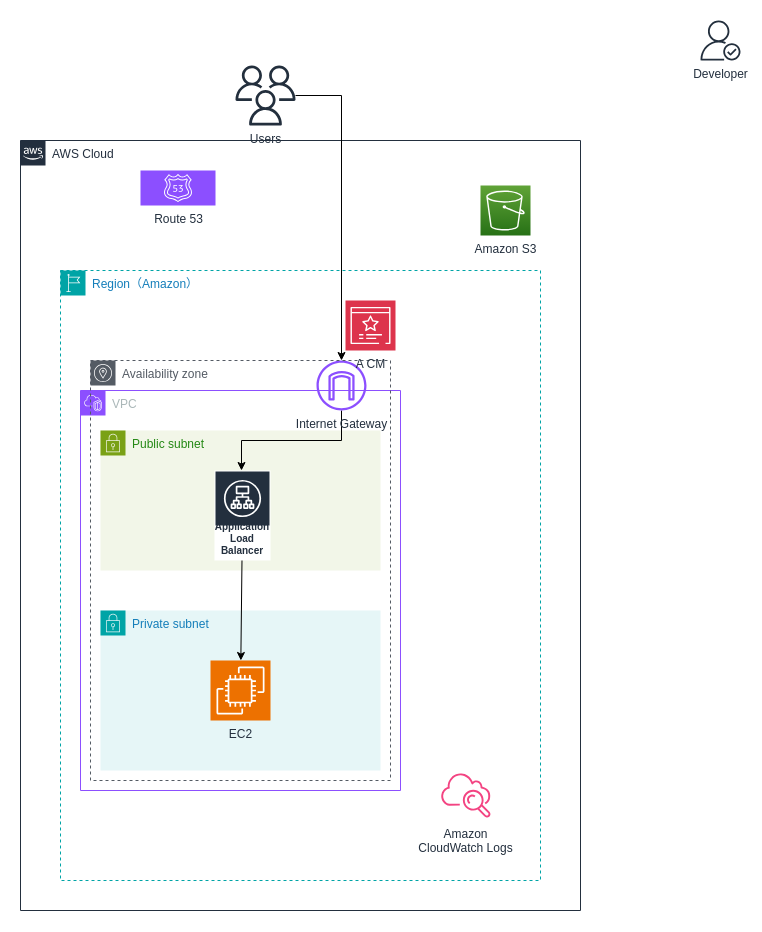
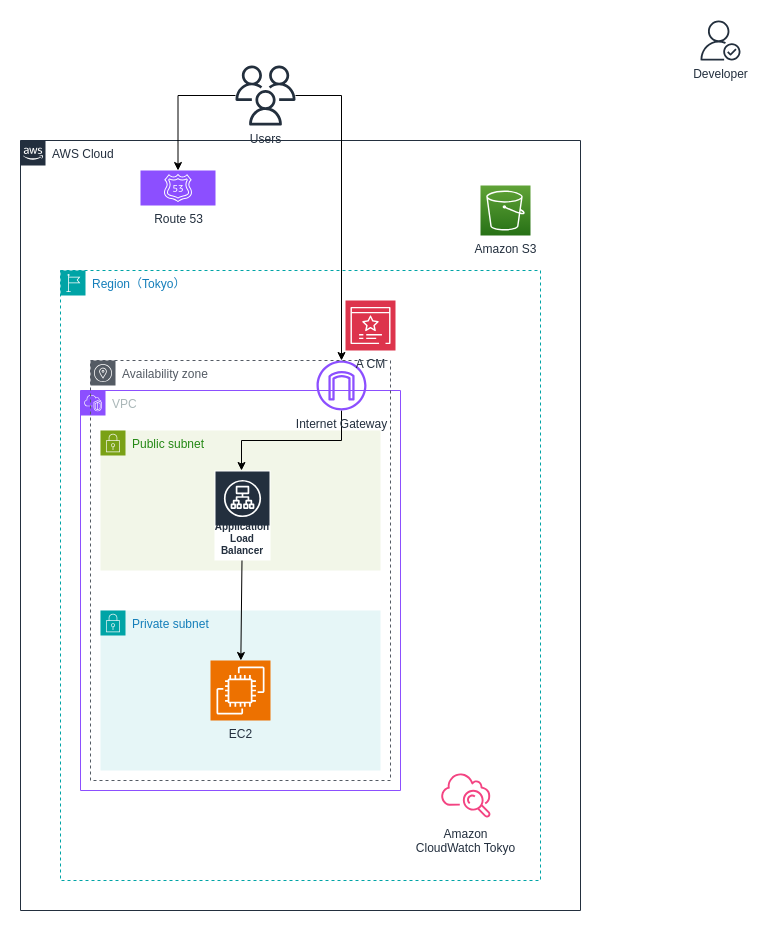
  <mxCell id="0" />
  <mxCell id="1" parent="0" />
  <mxCell id="2" value="AWS Cloud" style="points=[[0,0],[0.25,0],[0.5,0],[0.75,0],[1,0],[1,0.25],[1,0.5],[1,0.75],[1,1],[0.75,1],[0.5,1],[0.25,1],[0,1],[0,0.75],[0,0.5],[0,0.25]];outlineConnect=0;gradientColor=none;html=1;whiteSpace=wrap;fontSize=12;fontStyle=0;container=1;pointerEvents=0;collapsible=0;recursiveResize=0;shape=mxgraph.aws4.group;grIcon=mxgraph.aws4.group_aws_cloud_alt;strokeColor=#232F3E;fillColor=none;verticalAlign=top;align=left;spacingLeft=30;fontColor=#232F3E;dashed=0;" vertex="1" parent="1"><mxGeometry x="20" y="140" width="560" height="770" as="geometry" /></mxCell>
- <mxCell id="3" value="Region（Amazon）" style="points=[[0,0],[0.25,0],[0.5,0],[0.75,0],[1,0],[1,0.25],[1,0.5],[1,0.75],[1,1],[0.75,1],[0.5,1],[0.25,1],[0,1],[0,0.75],[0,0.5],[0,0.25]];outlineConnect=0;gradientColor=none;html=1;whiteSpace=wrap;fontSize=12;fontStyle=0;container=1;pointerEvents=0;collapsible=0;recursiveResize=0;shape=mxgraph.aws4.group;grIcon=mxgraph.aws4.group_region;strokeColor=#00A4A6;fillColor=none;verticalAlign=top;align=left;spacingLeft=30;fontColor=#147EBA;dashed=1;" vertex="1" parent="2"><mxGeometry x="40" y="130" width="480" height="610" as="geometry" /></mxCell>
+ <mxCell id="3" value="Region（Tokyo）" style="points=[[0,0],[0.25,0],[0.5,0],[0.75,0],[1,0],[1,0.25],[1,0.5],[1,0.75],[1,1],[0.75,1],[0.5,1],[0.25,1],[0,1],[0,0.75],[0,0.5],[0,0.25]];outlineConnect=0;gradientColor=none;html=1;whiteSpace=wrap;fontSize=12;fontStyle=0;container=1;pointerEvents=0;collapsible=0;recursiveResize=0;shape=mxgraph.aws4.group;grIcon=mxgraph.aws4.group_region;strokeColor=#00A4A6;fillColor=none;verticalAlign=top;align=left;spacingLeft=30;fontColor=#147EBA;dashed=1;" vertex="1" parent="2"><mxGeometry x="40" y="130" width="480" height="610" as="geometry" /></mxCell>
  <mxCell id="4" value="VPC" style="points=[[0,0],[0.25,0],[0.5,0],[0.75,0],[1,0],[1,0.25],[1,0.5],[1,0.75],[1,1],[0.75,1],[0.5,1],[0.25,1],[0,1],[0,0.75],[0,0.5],[0,0.25]];outlineConnect=0;gradientColor=none;html=1;whiteSpace=wrap;fontSize=12;fontStyle=0;container=1;pointerEvents=0;collapsible=0;recursiveResize=0;shape=mxgraph.aws4.group;grIcon=mxgraph.aws4.group_vpc2;strokeColor=#8C4FFF;fillColor=none;verticalAlign=top;align=left;spacingLeft=30;fontColor=#AAB7B8;dashed=0;" vertex="1" parent="3"><mxGeometry x="20" y="120" width="320" height="400" as="geometry" /></mxCell>
  <mxCell id="5" value="Public subnet" style="points=[[0,0],[0.25,0],[0.5,0],[0.75,0],[1,0],[1,0.25],[1,0.5],[1,0.75],[1,1],[0.75,1],[0.5,1],[0.25,1],[0,1],[0,0.75],[0,0.5],[0,0.25]];outlineConnect=0;gradientColor=none;html=1;whiteSpace=wrap;fontSize=12;fontStyle=0;container=1;pointerEvents=0;collapsible=0;recursiveResize=0;shape=mxgraph.aws4.group;grIcon=mxgraph.aws4.group_security_group;grStroke=0;strokeColor=#7AA116;fillColor=#F2F6E8;verticalAlign=top;align=left;spacingLeft=30;fontColor=#248814;dashed=0;" vertex="1" parent="4"><mxGeometry x="20" y="40" width="280" height="140" as="geometry" /></mxCell>
  <mxCell id="6" value="Application Load Balancer" style="sketch=0;outlineConnect=0;fontColor=#232F3E;gradientColor=none;strokeColor=#ffffff;fillColor=#232F3E;dashed=0;verticalLabelPosition=middle;verticalAlign=bottom;align=center;html=1;whiteSpace=wrap;fontSize=10;fontStyle=1;spacing=3;shape=mxgraph.aws4.productIcon;prIcon=mxgraph.aws4.application_load_balancer;" vertex="1" parent="5"><mxGeometry x="114" y="40" width="56" height="90" as="geometry" /></mxCell>
  <mxCell id="7" style="edgeStyle=orthogonalEdgeStyle;rounded=0;orthogonalLoop=1;jettySize=auto;html=1;" edge="1" parent="5" source="8" target="6"><mxGeometry relative="1" as="geometry"><Array as="points"><mxPoint x="241" y="10" /><mxPoint x="141" y="10" /></Array></mxGeometry></mxCell>
  <mxCell id="8" value="Internet Gateway" style="sketch=0;outlineConnect=0;fontColor=#232F3E;gradientColor=none;fillColor=#8C4FFF;strokeColor=none;dashed=0;verticalLabelPosition=bottom;verticalAlign=top;align=center;html=1;fontSize=12;fontStyle=0;aspect=fixed;pointerEvents=1;shape=mxgraph.aws4.internet_gateway;" vertex="1" parent="5"><mxGeometry x="216" y="-70" width="50" height="50" as="geometry" /></mxCell>
  <mxCell id="9" value="Private subnet" style="points=[[0,0],[0.25,0],[0.5,0],[0.75,0],[1,0],[1,0.25],[1,0.5],[1,0.75],[1,1],[0.75,1],[0.5,1],[0.25,1],[0,1],[0,0.75],[0,0.5],[0,0.25]];outlineConnect=0;gradientColor=none;html=1;whiteSpace=wrap;fontSize=12;fontStyle=0;container=1;pointerEvents=0;collapsible=0;recursiveResize=0;shape=mxgraph.aws4.group;grIcon=mxgraph.aws4.group_security_group;grStroke=0;strokeColor=#00A4A6;fillColor=#E6F6F7;verticalAlign=top;align=left;spacingLeft=30;fontColor=#147EBA;dashed=0;" vertex="1" parent="5"><mxGeometry y="180" width="280" height="160" as="geometry" /></mxCell>
  <mxCell id="10" value="EC2" style="sketch=0;points=[[0,0,0],[0.25,0,0],[0.5,0,0],[0.75,0,0],[1,0,0],[0,1,0],[0.25,1,0],[0.5,1,0],[0.75,1,0],[1,1,0],[0,0.25,0],[0,0.5,0],[0,0.75,0],[1,0.25,0],[1,0.5,0],[1,0.75,0]];outlineConnect=0;fontColor=#232F3E;fillColor=#ED7100;strokeColor=#ffffff;dashed=0;verticalLabelPosition=bottom;verticalAlign=top;align=center;html=1;fontSize=12;fontStyle=0;aspect=fixed;shape=mxgraph.aws4.resourceIcon;resIcon=mxgraph.aws4.ec2;" vertex="1" parent="9"><mxGeometry x="110" y="50" width="60" height="60" as="geometry" /></mxCell>
  <mxCell id="11" value="" style="edgeStyle=none;orthogonalLoop=1;jettySize=auto;html=1;rounded=0;" edge="1" parent="5" source="6" target="10"><mxGeometry width="100" relative="1" as="geometry"><mxPoint x="-190" y="230" as="sourcePoint" /><mxPoint x="-90" y="230" as="targetPoint" /><Array as="points" /></mxGeometry></mxCell>
  <mxCell id="12" value="Availability zone" style="sketch=0;outlineConnect=0;gradientColor=none;html=1;whiteSpace=wrap;fontSize=12;fontStyle=0;shape=mxgraph.aws4.group;grIcon=mxgraph.aws4.group_availability_zone;strokeColor=#545B64;fillColor=none;verticalAlign=top;align=left;spacingLeft=30;fontColor=#545B64;dashed=1;" vertex="1" parent="4"><mxGeometry x="10" y="-30" width="300" height="420" as="geometry" /></mxCell>
  <mxCell id="13" value="A CM" style="sketch=0;points=[[0,0,0],[0.25,0,0],[0.5,0,0],[0.75,0,0],[1,0,0],[0,1,0],[0.25,1,0],[0.5,1,0],[0.75,1,0],[1,1,0],[0,0.25,0],[0,0.5,0],[0,0.75,0],[1,0.25,0],[1,0.5,0],[1,0.75,0]];outlineConnect=0;fontColor=#232F3E;fillColor=#DD344C;strokeColor=#ffffff;dashed=0;verticalLabelPosition=bottom;verticalAlign=top;align=center;html=1;fontSize=12;fontStyle=0;aspect=fixed;shape=mxgraph.aws4.resourceIcon;resIcon=mxgraph.aws4.certificate_manager_3;" vertex="1" parent="3"><mxGeometry x="285" y="30" width="50" height="50" as="geometry" /></mxCell>
- <mxCell id="14" value="Amazon&lt;br&gt;CloudWatch Logs&lt;br&gt;" style="outlineConnect=0;fontColor=#232F3E;gradientColor=none;gradientDirection=north;fillColor=#F34482;strokeColor=none;dashed=0;verticalLabelPosition=bottom;verticalAlign=top;align=center;html=1;fontSize=12;fontStyle=0;aspect=fixed;shape=mxgraph.aws4.cloudwatch;labelBackgroundColor=#ffffff;" parent="3" vertex="1"><mxGeometry x="380" y="500" width="50" height="50" as="geometry" /></mxCell>
+ <mxCell id="14" value="Amazon&lt;br&gt;CloudWatch Tokyo&lt;br&gt;" style="outlineConnect=0;fontColor=#232F3E;gradientColor=none;gradientDirection=north;fillColor=#F34482;strokeColor=none;dashed=0;verticalLabelPosition=bottom;verticalAlign=top;align=center;html=1;fontSize=12;fontStyle=0;aspect=fixed;shape=mxgraph.aws4.cloudwatch;labelBackgroundColor=#ffffff;" parent="3" vertex="1"><mxGeometry x="380" y="500" width="50" height="50" as="geometry" /></mxCell>
  <mxCell id="15" value="Route 53" style="sketch=0;points=[[0,0,0],[0.25,0,0],[0.5,0,0],[0.75,0,0],[1,0,0],[0,1,0],[0.25,1,0],[0.5,1,0],[0.75,1,0],[1,1,0],[0,0.25,0],[0,0.5,0],[0,0.75,0],[1,0.25,0],[1,0.5,0],[1,0.75,0]];outlineConnect=0;fontColor=#232F3E;fillColor=#8C4FFF;strokeColor=#ffffff;dashed=0;verticalLabelPosition=bottom;verticalAlign=top;align=center;html=1;fontSize=12;fontStyle=0;aspect=fixed;shape=mxgraph.aws4.resourceIcon;resIcon=mxgraph.aws4.route_53;" vertex="1" parent="2"><mxGeometry x="120" y="30" width="75" height="35" as="geometry" /></mxCell>
  <mxCell id="16" value="Amazon S3" style="outlineConnect=0;fontColor=#232F3E;gradientColor=#60A337;gradientDirection=north;fillColor=#277116;strokeColor=#ffffff;dashed=0;verticalLabelPosition=bottom;verticalAlign=top;align=center;html=1;fontSize=12;fontStyle=0;aspect=fixed;shape=mxgraph.aws4.resourceIcon;resIcon=mxgraph.aws4.s3;labelBackgroundColor=#ffffff;" parent="2" vertex="1"><mxGeometry x="460" y="45" width="50" height="50" as="geometry" /></mxCell>
  <mxCell id="17" value="Users" style="sketch=0;outlineConnect=0;fontColor=#232F3E;gradientColor=none;fillColor=#232F3D;strokeColor=none;dashed=0;verticalLabelPosition=bottom;verticalAlign=top;align=center;html=1;fontSize=12;fontStyle=0;aspect=fixed;pointerEvents=1;shape=mxgraph.aws4.users;" vertex="1" parent="1"><mxGeometry x="235" y="65" width="60" height="60" as="geometry" /></mxCell>
+ <mxCell id="18" style="edgeStyle=orthogonalEdgeStyle;rounded=0;orthogonalLoop=1;jettySize=auto;html=1;entryX=0.5;entryY=0;entryDx=0;entryDy=0;entryPerimeter=0;" edge="1" parent="1" source="17" target="15"><mxGeometry relative="1" as="geometry" /></mxCell>
  <mxCell id="19" style="edgeStyle=orthogonalEdgeStyle;rounded=0;orthogonalLoop=1;jettySize=auto;html=1;" edge="1" parent="1" source="17" target="8"><mxGeometry relative="1" as="geometry"><mxPoint x="310" y="40" as="sourcePoint" /><mxPoint x="340.067" y="390.001" as="targetPoint" /></mxGeometry></mxCell>
  <mxCell id="20" value="Developer" style="sketch=0;outlineConnect=0;fontColor=#232F3E;gradientColor=none;fillColor=#232F3D;strokeColor=none;dashed=0;verticalLabelPosition=bottom;verticalAlign=top;align=center;html=1;fontSize=12;fontStyle=0;aspect=fixed;pointerEvents=1;shape=mxgraph.aws4.authenticated_user;" vertex="1" parent="1"><mxGeometry x="700" y="20" width="40" height="40" as="geometry" /></mxCell>
